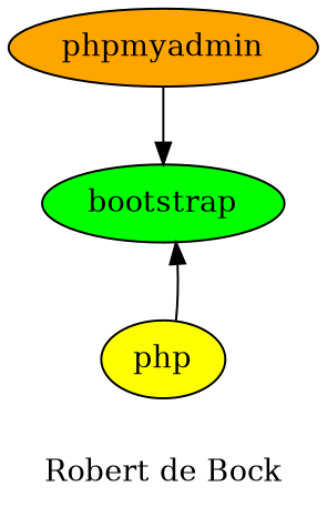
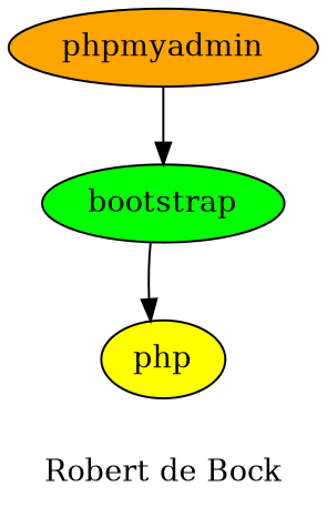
  digraph {
    label="Robert de Bock"
    node [style=filled]
    bootstrap [fillcolor=green]
    php [fillcolor=yellow]
    phpmyadmin [fillcolor=orange]
-   php -> bootstrap
+   bootstrap -> php
    phpmyadmin -> bootstrap
  }
